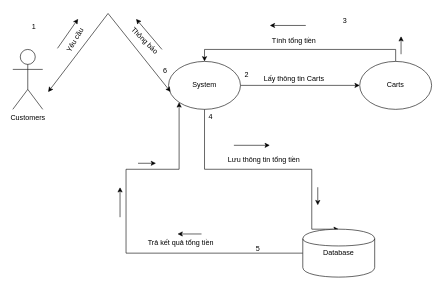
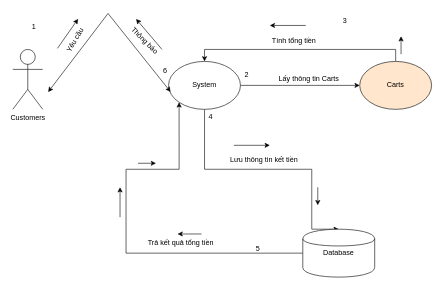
  <mxCell id="0" />
  <mxCell id="1" parent="0" />
  <mxCell id="2" value="Customers" style="shape=umlActor;verticalLabelPosition=bottom;verticalAlign=top;html=1;outlineConnect=0;" vertex="1" parent="1"><mxGeometry x="20" y="82" width="50" height="100" as="geometry" /></mxCell>
  <mxCell id="3" style="edgeStyle=orthogonalEdgeStyle;rounded=0;orthogonalLoop=1;jettySize=auto;html=1;entryX=0.5;entryY=0;entryDx=0;entryDy=0;" edge="1" parent="1" source="5" target="7"><mxGeometry relative="1" as="geometry"><Array as="points"><mxPoint x="340" y="282" /><mxPoint x="519" y="282" /></Array></mxGeometry></mxCell>
  <mxCell id="4" style="edgeStyle=orthogonalEdgeStyle;rounded=0;orthogonalLoop=1;jettySize=auto;html=1;entryX=0;entryY=0.5;entryDx=0;entryDy=0;" edge="1" parent="1" source="5" target="10"><mxGeometry relative="1" as="geometry" /></mxCell>
  <mxCell id="5" value="System" style="ellipse;whiteSpace=wrap;html=1;" vertex="1" parent="1"><mxGeometry x="280" y="102" width="120" height="80" as="geometry" /></mxCell>
  <mxCell id="6" style="edgeStyle=orthogonalEdgeStyle;rounded=0;orthogonalLoop=1;jettySize=auto;html=1;entryX=0;entryY=1;entryDx=0;entryDy=0;exitX=0;exitY=0.5;exitDx=0;exitDy=0;" edge="1" parent="1" source="7" target="5"><mxGeometry relative="1" as="geometry"><Array as="points"><mxPoint x="209" y="422" /><mxPoint x="209" y="282" /><mxPoint x="298" y="282" /></Array></mxGeometry></mxCell>
  <mxCell id="7" value="Database" style="shape=cylinder;whiteSpace=wrap;html=1;" vertex="1" parent="1"><mxGeometry x="504" y="382" width="120" height="80" as="geometry" /></mxCell>
  <mxCell id="8" value="1" style="text;html=1;align=center;verticalAlign=middle;resizable=0;points=[];autosize=1;strokeColor=none;fillColor=none;" vertex="1" parent="1"><mxGeometry x="40" y="30" width="30" height="30" as="geometry" /></mxCell>
  <mxCell id="9" style="edgeStyle=orthogonalEdgeStyle;rounded=0;orthogonalLoop=1;jettySize=auto;html=1;entryX=0.5;entryY=0;entryDx=0;entryDy=0;" edge="1" parent="1" source="10" target="5"><mxGeometry relative="1" as="geometry"><Array as="points"><mxPoint x="659" y="82" /><mxPoint x="340" y="82" /></Array></mxGeometry></mxCell>
- <mxCell id="10" value="Carts" style="ellipse;whiteSpace=wrap;html=1;" vertex="1" parent="1"><mxGeometry x="599" y="102" width="120" height="80" as="geometry" /></mxCell>
+ <mxCell id="10" value="Carts" style="ellipse;whiteSpace=wrap;html=1;fillColor=#ffe6cc;" vertex="1" parent="1"><mxGeometry x="599" y="102" width="120" height="80" as="geometry" /></mxCell>
  <mxCell id="11" value="4" style="text;html=1;align=center;verticalAlign=middle;resizable=0;points=[];autosize=1;strokeColor=none;fillColor=none;" vertex="1" parent="1"><mxGeometry x="335" y="180" width="30" height="30" as="geometry" /></mxCell>
  <mxCell id="12" value="2" style="text;html=1;align=center;verticalAlign=middle;resizable=0;points=[];autosize=1;strokeColor=none;fillColor=none;" vertex="1" parent="1"><mxGeometry x="395" y="110" width="30" height="30" as="geometry" /></mxCell>
- <mxCell id="13" value="Lấy thông tin Carts" style="text;html=1;align=center;verticalAlign=middle;resizable=0;points=[];autosize=1;strokeColor=none;fillColor=none;" vertex="1" parent="1"><mxGeometry x="429" y="117" width="120" height="30" as="geometry" /></mxCell>
+ <mxCell id="13" value="Lấy thông tin Carts" style="text;html=1;align=center;verticalAlign=middle;resizable=0;points=[];autosize=1;strokeColor=none;fillColor=none;" vertex="1" parent="1"><mxGeometry x="454" y="117" width="120" height="30" as="geometry" /></mxCell>
  <mxCell id="14" value="3" style="text;html=1;align=center;verticalAlign=middle;resizable=0;points=[];autosize=1;strokeColor=none;fillColor=none;" vertex="1" parent="1"><mxGeometry x="559" y="20" width="30" height="30" as="geometry" /></mxCell>
  <mxCell id="15" value="Tính tổng tiền" style="text;html=1;align=center;verticalAlign=middle;resizable=0;points=[];autosize=1;strokeColor=none;fillColor=none;" vertex="1" parent="1"><mxGeometry x="439" y="52" width="100" height="30" as="geometry" /></mxCell>
  <mxCell id="16" value="" style="endArrow=classic;html=1;rounded=0;" edge="1" parent="1"><mxGeometry width="50" height="50" relative="1" as="geometry"><mxPoint x="668" y="90" as="sourcePoint" /><mxPoint x="668" y="60" as="targetPoint" /></mxGeometry></mxCell>
  <mxCell id="17" value="" style="endArrow=classic;html=1;rounded=0;" edge="1" parent="1"><mxGeometry width="50" height="50" relative="1" as="geometry"><mxPoint x="509" y="42" as="sourcePoint" /><mxPoint x="449" y="42" as="targetPoint" /></mxGeometry></mxCell>
- <mxCell id="18" value="Lưu thông tin tổng tiền" style="text;html=1;align=center;verticalAlign=middle;resizable=0;points=[];autosize=1;strokeColor=none;fillColor=none;" vertex="1" parent="1"><mxGeometry x="369" y="252" width="140" height="30" as="geometry" /></mxCell>
+ <mxCell id="18" value="Lưu thông tin kết tiền" style="text;html=1;align=center;verticalAlign=middle;resizable=0;points=[];autosize=1;strokeColor=none;fillColor=none;" vertex="1" parent="1"><mxGeometry x="369" y="252" width="140" height="30" as="geometry" /></mxCell>
  <mxCell id="19" value="" style="endArrow=classic;html=1;rounded=0;" edge="1" parent="1"><mxGeometry width="50" height="50" relative="1" as="geometry"><mxPoint x="389" y="242" as="sourcePoint" /><mxPoint x="449" y="242" as="targetPoint" /></mxGeometry></mxCell>
  <mxCell id="20" value="5" style="text;html=1;align=center;verticalAlign=middle;resizable=0;points=[];autosize=1;strokeColor=none;fillColor=none;" vertex="1" parent="1"><mxGeometry x="414" y="400" width="30" height="30" as="geometry" /></mxCell>
  <mxCell id="21" value="Trả kết quả tổng tiền" style="text;html=1;align=center;verticalAlign=middle;resizable=0;points=[];autosize=1;strokeColor=none;fillColor=none;" vertex="1" parent="1"><mxGeometry x="235" y="390" width="130" height="30" as="geometry" /></mxCell>
  <mxCell id="22" value="" style="endArrow=classic;html=1;rounded=0;" edge="1" parent="1"><mxGeometry width="50" height="50" relative="1" as="geometry"><mxPoint x="199" y="362" as="sourcePoint" /><mxPoint x="199" y="312" as="targetPoint" /></mxGeometry></mxCell>
  <mxCell id="23" value="" style="endArrow=classic;html=1;rounded=0;" edge="1" parent="1"><mxGeometry width="50" height="50" relative="1" as="geometry"><mxPoint x="229" y="272" as="sourcePoint" /><mxPoint x="259" y="272" as="targetPoint" /></mxGeometry></mxCell>
  <mxCell id="24" value="" style="endArrow=classic;html=1;rounded=0;" edge="1" parent="1"><mxGeometry width="50" height="50" relative="1" as="geometry"><mxPoint x="335" y="390" as="sourcePoint" /><mxPoint x="295" y="390" as="targetPoint" /></mxGeometry></mxCell>
  <mxCell id="25" value="" style="endArrow=classic;html=1;rounded=0;" edge="1" parent="1"><mxGeometry width="50" height="50" relative="1" as="geometry"><mxPoint x="529" y="312" as="sourcePoint" /><mxPoint x="529" y="342" as="targetPoint" /></mxGeometry></mxCell>
  <mxCell id="26" value="" style="endArrow=classic;startArrow=classic;html=1;rounded=0;entryX=0.028;entryY=0.635;entryDx=0;entryDy=0;entryPerimeter=0;" edge="1" parent="1" target="5"><mxGeometry width="50" height="50" relative="1" as="geometry"><mxPoint x="79" y="153" as="sourcePoint" /><mxPoint x="199" y="132" as="targetPoint" /><Array as="points"><mxPoint x="179" y="22" /></Array></mxGeometry></mxCell>
  <mxCell id="27" value="6" style="text;html=1;align=center;verticalAlign=middle;resizable=0;points=[];autosize=1;strokeColor=none;fillColor=none;" vertex="1" parent="1"><mxGeometry x="259" y="102" width="30" height="30" as="geometry" /></mxCell>
  <mxCell id="28" value="Thông báo" style="text;html=1;align=center;verticalAlign=middle;resizable=0;points=[];autosize=1;strokeColor=none;fillColor=none;rotation=45;" vertex="1" parent="1"><mxGeometry x="200" y="52" width="80" height="30" as="geometry" /></mxCell>
  <mxCell id="29" value="Yêu cầu" style="text;html=1;align=center;verticalAlign=middle;resizable=0;points=[];autosize=1;strokeColor=none;fillColor=none;rotation=-60;" vertex="1" parent="1"><mxGeometry x="89" y="52" width="70" height="30" as="geometry" /></mxCell>
  <mxCell id="30" value="" style="endArrow=classic;html=1;rounded=0;exitX=0.621;exitY=-0.064;exitDx=0;exitDy=0;exitPerimeter=0;" edge="1" parent="1"><mxGeometry width="50" height="50" relative="1" as="geometry"><mxPoint x="94.582" y="80.205" as="sourcePoint" /><mxPoint x="129" y="31" as="targetPoint" /></mxGeometry></mxCell>
  <mxCell id="31" value="" style="endArrow=classic;html=1;rounded=0;entryX=0.058;entryY=-0.009;entryDx=0;entryDy=0;entryPerimeter=0;" edge="1" parent="1" target="28"><mxGeometry width="50" height="50" relative="1" as="geometry"><mxPoint x="269" y="82" as="sourcePoint" /><mxPoint x="319" y="32" as="targetPoint" /></mxGeometry></mxCell>
